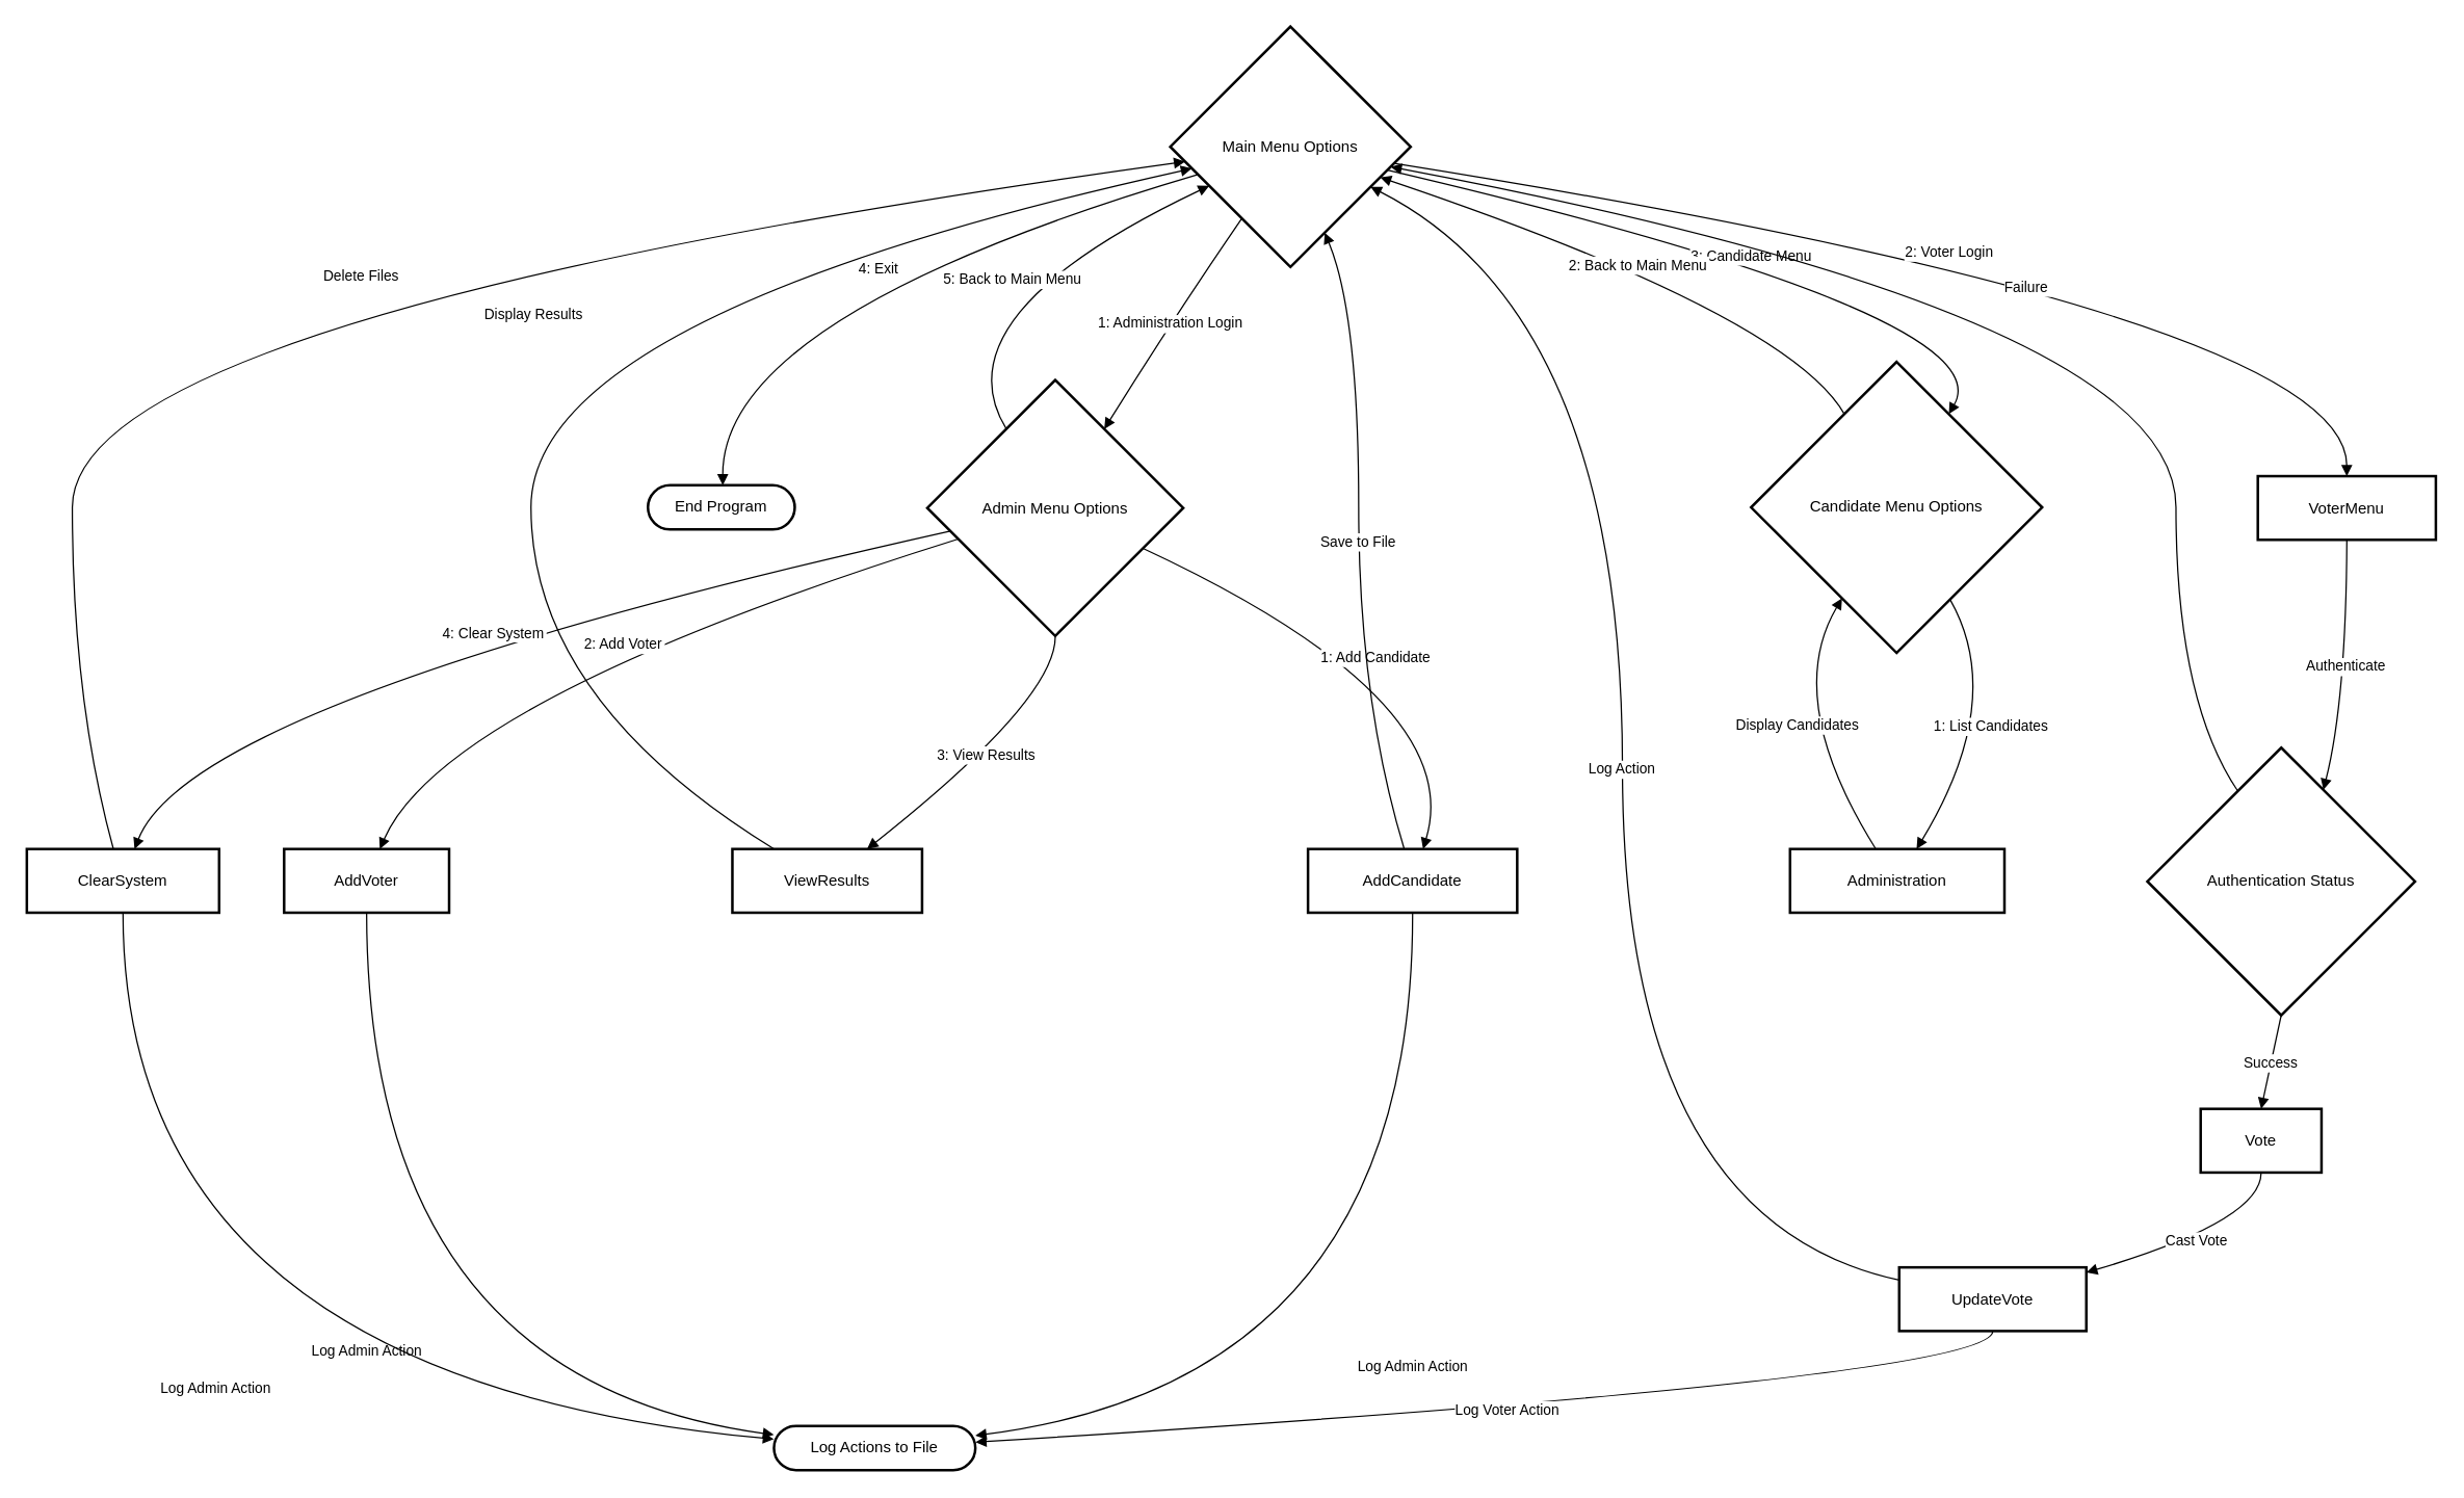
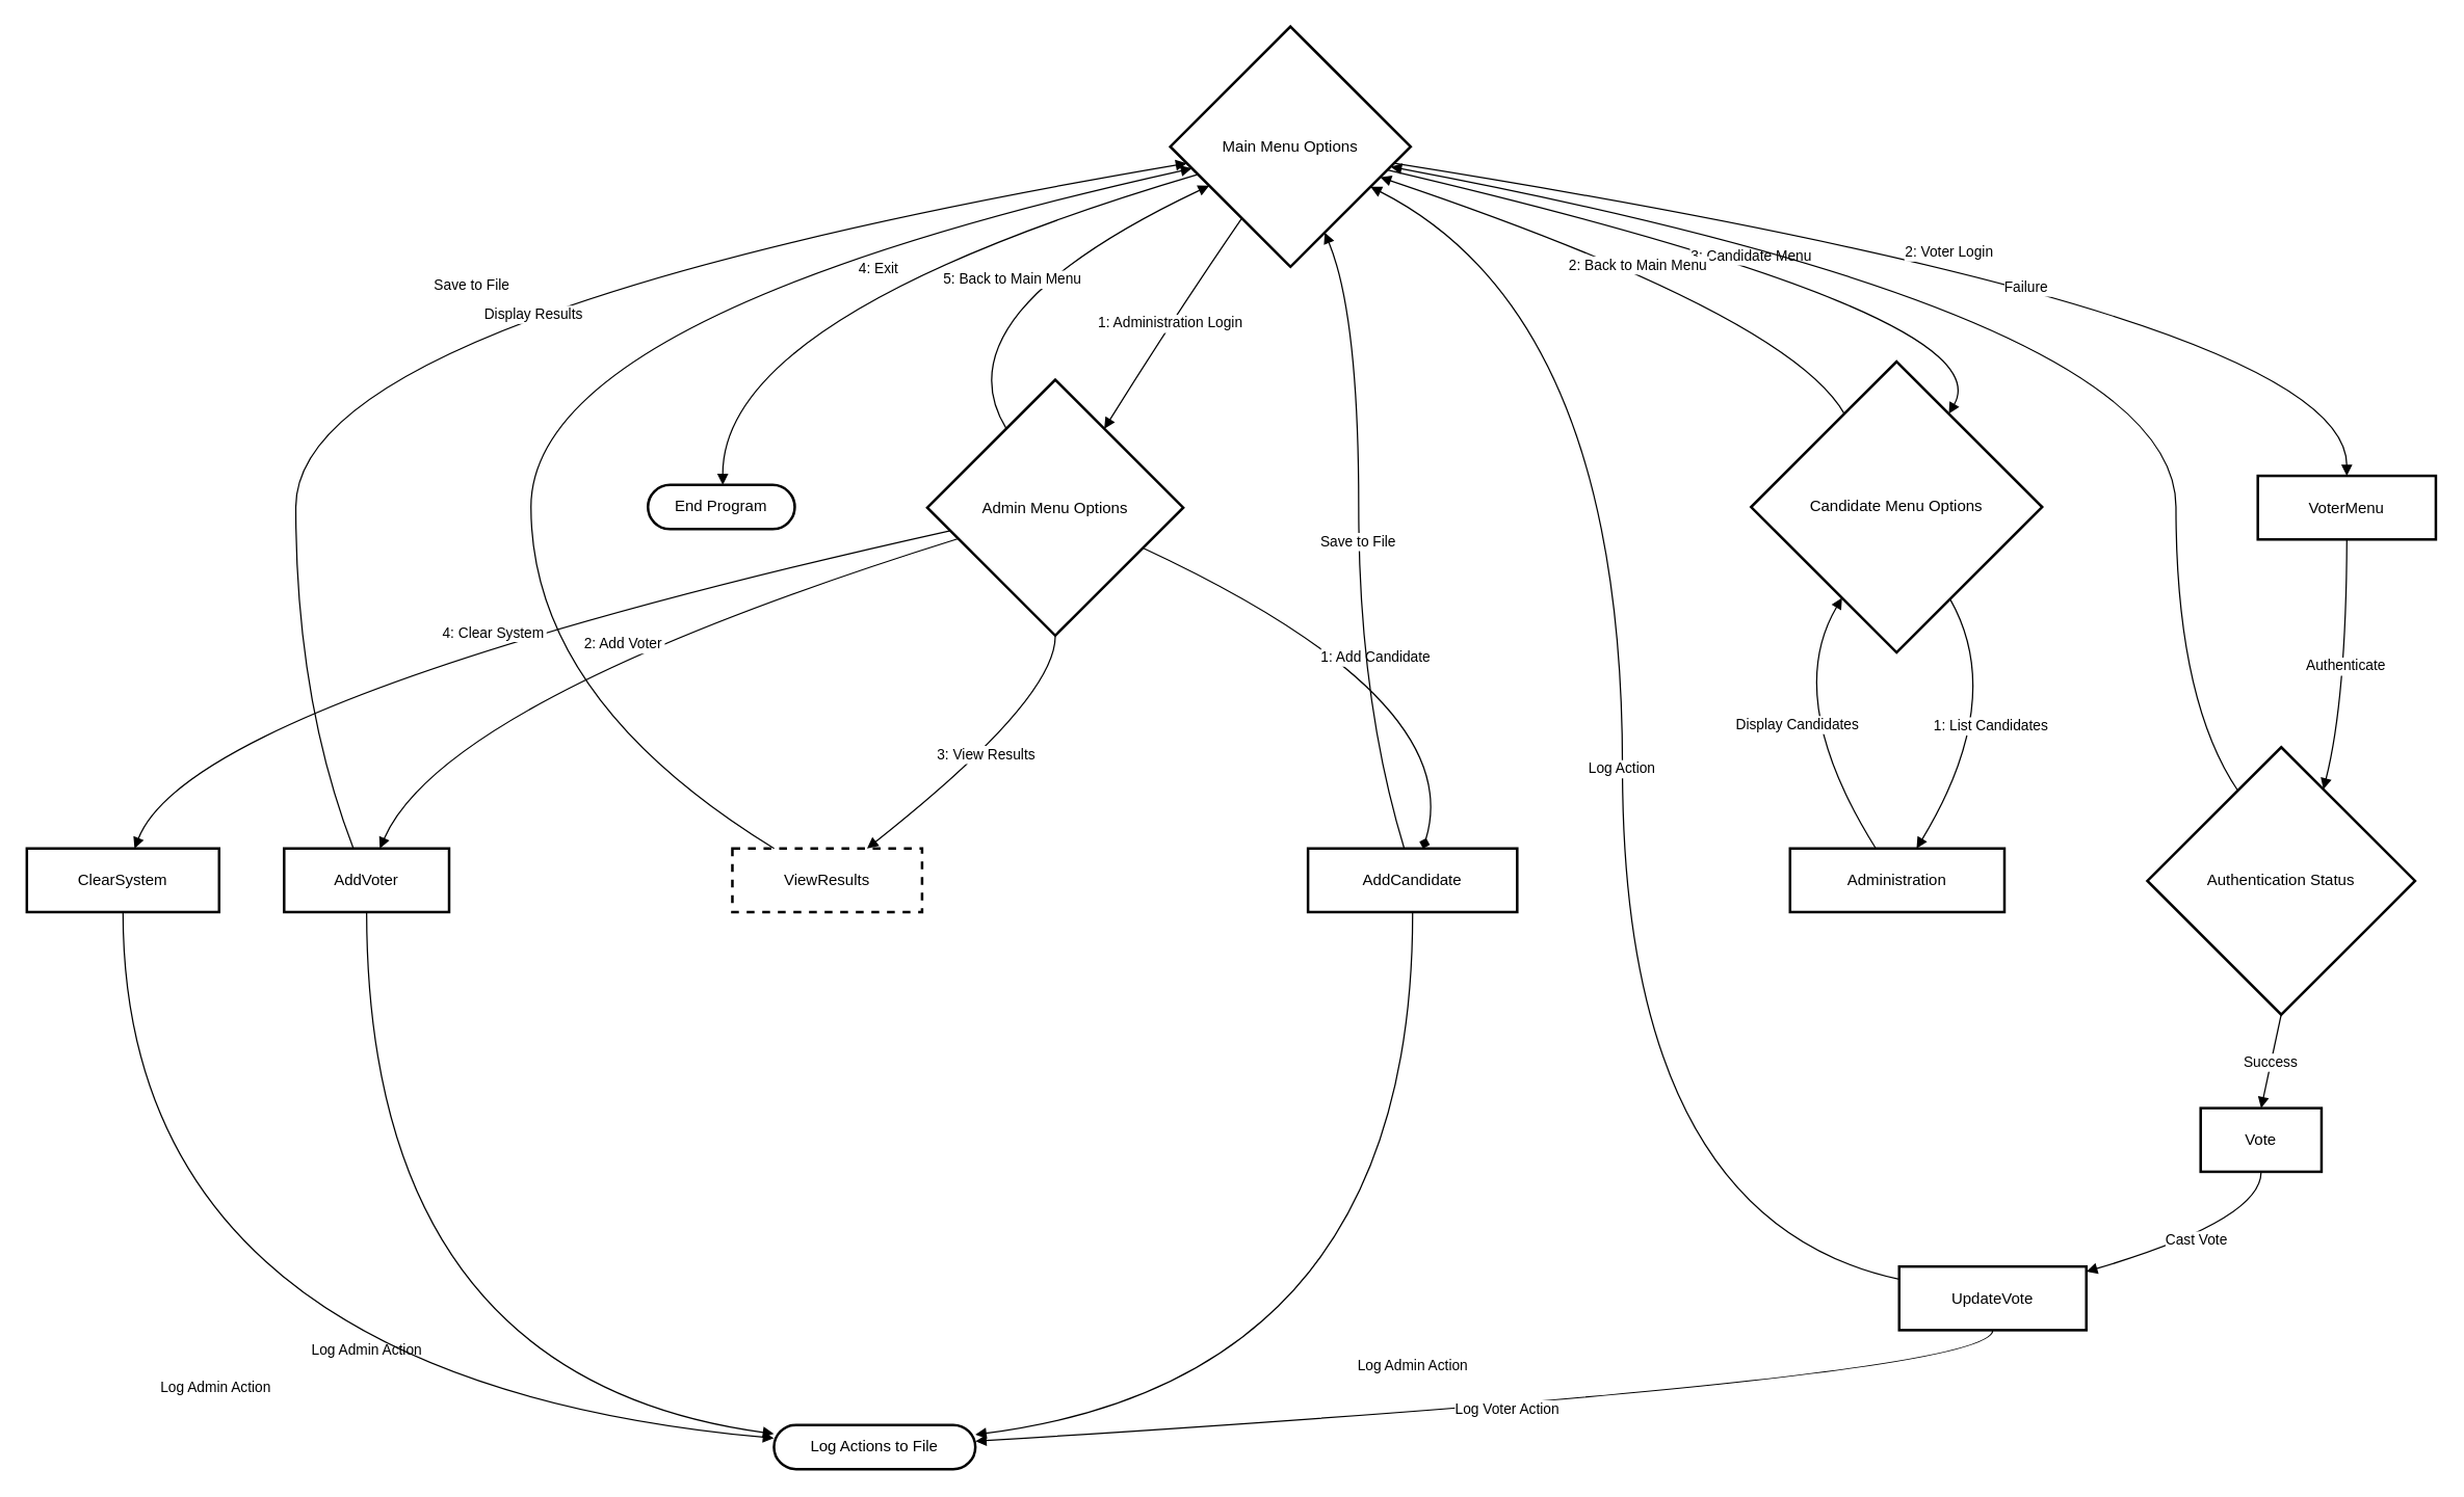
  <mxCell id="0" />
  <mxCell id="1" parent="0" />
  <mxCell id="2" value="Main Menu Options" style="rhombus;strokeWidth=2;whiteSpace=wrap;" vertex="1" parent="1"><mxGeometry x="900" y="20" width="185" height="185" as="geometry" /></mxCell>
  <mxCell id="3" value="Admin Menu Options" style="rhombus;strokeWidth=2;whiteSpace=wrap;" vertex="1" parent="1"><mxGeometry x="713" y="292" width="197" height="197" as="geometry" /></mxCell>
  <mxCell id="4" value="VoterMenu" style="whiteSpace=wrap;strokeWidth=2;" vertex="1" parent="1"><mxGeometry x="1737" y="366" width="137" height="49" as="geometry" /></mxCell>
  <mxCell id="5" value="Candidate Menu Options" style="rhombus;strokeWidth=2;whiteSpace=wrap;" vertex="1" parent="1"><mxGeometry x="1347" y="278" width="224" height="224" as="geometry" /></mxCell>
  <mxCell id="6" value="End Program" style="rounded=1;whiteSpace=wrap;arcSize=50;strokeWidth=2;" vertex="1" parent="1"><mxGeometry x="498" y="373" width="113" height="34" as="geometry" /></mxCell>
  <mxCell id="7" value="AddCandidate" style="whiteSpace=wrap;strokeWidth=2;" vertex="1" parent="1"><mxGeometry x="1006" y="653" width="161" height="49" as="geometry" /></mxCell>
  <mxCell id="8" value="AddVoter" style="whiteSpace=wrap;strokeWidth=2;" vertex="1" parent="1"><mxGeometry x="218" y="653" width="127" height="49" as="geometry" /></mxCell>
- <mxCell id="9" value="ViewResults" style="whiteSpace=wrap;strokeWidth=2;" vertex="1" parent="1"><mxGeometry x="563" y="653" width="146" height="49" as="geometry" /></mxCell>
+ <mxCell id="9" value="ViewResults" style="whiteSpace=wrap;strokeWidth=2;dashed=1;" vertex="1" parent="1"><mxGeometry x="563" y="653" width="146" height="49" as="geometry" /></mxCell>
  <mxCell id="10" value="ClearSystem" style="whiteSpace=wrap;strokeWidth=2;" vertex="1" parent="1"><mxGeometry x="20" y="653" width="148" height="49" as="geometry" /></mxCell>
  <mxCell id="11" value="Authentication Status" style="rhombus;strokeWidth=2;whiteSpace=wrap;" vertex="1" parent="1"><mxGeometry x="1652" y="575" width="206" height="206" as="geometry" /></mxCell>
  <mxCell id="12" value="Vote" style="whiteSpace=wrap;strokeWidth=2;" vertex="1" parent="1"><mxGeometry x="1693" y="853" width="93" height="49" as="geometry" /></mxCell>
  <mxCell id="13" value="UpdateVote" style="whiteSpace=wrap;strokeWidth=2;" vertex="1" parent="1"><mxGeometry x="1461" y="975" width="144" height="49" as="geometry" /></mxCell>
  <mxCell id="14" value="Administration" style="whiteSpace=wrap;strokeWidth=2;" vertex="1" parent="1"><mxGeometry x="1377" y="653" width="165" height="49" as="geometry" /></mxCell>
  <mxCell id="15" value="Log Actions to File" style="rounded=1;whiteSpace=wrap;arcSize=50;strokeWidth=2;" vertex="1" parent="1"><mxGeometry x="595" y="1097" width="155" height="34" as="geometry" /></mxCell>
  <mxCell id="16" value="1: Administration Login" style="curved=1;startArrow=none;endArrow=block;exitX=0.16;exitY=1;entryX=0.81;entryY=0;rounded=0;" edge="1" parent="1" source="2" target="3"><mxGeometry relative="1" as="geometry"><Array as="points"><mxPoint x="904" y="242" /></Array></mxGeometry></mxCell>
  <mxCell id="17" value="2: Voter Login" style="curved=1;startArrow=none;endArrow=block;exitX=1;exitY=0.58;entryX=0.5;entryY=-0.01;rounded=0;" edge="1" parent="1" source="2" target="4"><mxGeometry relative="1" as="geometry"><Array as="points"><mxPoint x="1805" y="242" /></Array></mxGeometry></mxCell>
  <mxCell id="18" value="3: Candidate Menu" style="curved=1;startArrow=none;endArrow=block;exitX=1;exitY=0.62;entryX=0.78;entryY=0;rounded=0;" edge="1" parent="1" source="2" target="5"><mxGeometry relative="1" as="geometry"><Array as="points"><mxPoint x="1543" y="242" /></Array></mxGeometry></mxCell>
  <mxCell id="19" value="4: Exit" style="curved=1;startArrow=none;endArrow=block;exitX=0;exitY=0.65;entryX=0.51;entryY=0;rounded=0;" edge="1" parent="1" source="2" target="6"><mxGeometry relative="1" as="geometry"><Array as="points"><mxPoint x="555" y="242" /></Array></mxGeometry></mxCell>
- <mxCell id="20" value="1: Add Candidate" style="curved=1;startArrow=none;endArrow=block;exitX=1;exitY=0.73;entryX=0.55;entryY=0;rounded=0;" edge="1" parent="1" source="3" target="7"><mxGeometry relative="1" as="geometry"><Array as="points"><mxPoint x="1129" y="538" /></Array></mxGeometry></mxCell>
+ <mxCell id="20" value="1: Add Candidate" style="curved=1;startArrow=none;endArrow=diamond;exitX=1;exitY=0.73;entryX=0.55;entryY=0;rounded=0;" edge="1" parent="1" source="3" target="7"><mxGeometry relative="1" as="geometry"><Array as="points"><mxPoint x="1129" y="538" /></Array></mxGeometry></mxCell>
  <mxCell id="21" value="2: Add Voter" style="curved=1;startArrow=none;endArrow=block;exitX=0;exitY=0.66;entryX=0.58;entryY=0;rounded=0;" edge="1" parent="1" source="3" target="8"><mxGeometry relative="1" as="geometry"><Array as="points"><mxPoint x="342" y="538" /></Array></mxGeometry></mxCell>
  <mxCell id="22" value="3: View Results" style="curved=1;startArrow=none;endArrow=block;exitX=0.5;exitY=1;entryX=0.71;entryY=0;rounded=0;" edge="1" parent="1" source="3" target="9"><mxGeometry relative="1" as="geometry"><Array as="points"><mxPoint x="812" y="538" /></Array></mxGeometry></mxCell>
  <mxCell id="23" value="4: Clear System" style="curved=1;startArrow=none;endArrow=block;exitX=0;exitY=0.61;entryX=0.56;entryY=0;rounded=0;" edge="1" parent="1" source="3" target="10"><mxGeometry relative="1" as="geometry"><Array as="points"><mxPoint x="148" y="538" /></Array></mxGeometry></mxCell>
  <mxCell id="24" value="5: Back to Main Menu" style="curved=1;startArrow=none;endArrow=block;exitX=0.19;exitY=0;entryX=0;entryY=0.74;rounded=0;" edge="1" parent="1" source="3" target="2"><mxGeometry relative="1" as="geometry"><Array as="points"><mxPoint x="720" y="242" /></Array></mxGeometry></mxCell>
  <mxCell id="25" value="Authenticate" style="curved=1;startArrow=none;endArrow=block;exitX=0.5;exitY=0.99;entryX=0.73;entryY=0;rounded=0;" edge="1" parent="1" source="4" target="11"><mxGeometry relative="1" as="geometry"><Array as="points"><mxPoint x="1805" y="538" /></Array></mxGeometry></mxCell>
  <mxCell id="26" value="Success" style="curved=1;startArrow=none;endArrow=block;exitX=0.5;exitY=1;entryX=0.5;entryY=0.01;rounded=0;" edge="1" parent="1" source="11" target="12"><mxGeometry relative="1" as="geometry"><Array as="points" /></mxGeometry></mxCell>
  <mxCell id="27" value="Failure" style="curved=1;startArrow=none;endArrow=block;exitX=0.26;exitY=0;entryX=1;entryY=0.6;rounded=0;" edge="1" parent="1" source="11" target="2"><mxGeometry relative="1" as="geometry"><Array as="points"><mxPoint x="1674" y="538" /><mxPoint x="1674" y="242" /></Array></mxGeometry></mxCell>
  <mxCell id="28" value="Cast Vote" style="curved=1;startArrow=none;endArrow=block;exitX=0.5;exitY=1.01;entryX=1;entryY=0.08;rounded=0;" edge="1" parent="1" source="12" target="13"><mxGeometry relative="1" as="geometry"><Array as="points"><mxPoint x="1740" y="939" /></Array></mxGeometry></mxCell>
  <mxCell id="29" value="Log Action" style="curved=1;startArrow=none;endArrow=block;exitX=0;exitY=0.2;entryX=1;entryY=0.75;rounded=0;" edge="1" parent="1" source="13" target="2"><mxGeometry relative="1" as="geometry"><Array as="points"><mxPoint x="1248" y="939" /><mxPoint x="1248" y="242" /></Array></mxGeometry></mxCell>
  <mxCell id="30" value="1: List Candidates" style="curved=1;startArrow=none;endArrow=block;exitX=0.79;exitY=1;entryX=0.59;entryY=0;rounded=0;" edge="1" parent="1" source="5" target="14"><mxGeometry relative="1" as="geometry"><Array as="points"><mxPoint x="1544" y="538" /></Array></mxGeometry></mxCell>
  <mxCell id="31" value="2: Back to Main Menu" style="curved=1;startArrow=none;endArrow=block;exitX=0.22;exitY=0;entryX=1;entryY=0.67;rounded=0;" edge="1" parent="1" source="5" target="2"><mxGeometry relative="1" as="geometry"><Array as="points"><mxPoint x="1375" y="242" /></Array></mxGeometry></mxCell>
  <mxCell id="32" value="Save to File" style="curved=1;startArrow=none;endArrow=block;exitX=0.46;exitY=0;entryX=0.7;entryY=1;rounded=0;" edge="1" parent="1" source="7" target="2"><mxGeometry relative="1" as="geometry"><Array as="points"><mxPoint x="1045" y="538" /><mxPoint x="1045" y="242" /></Array></mxGeometry></mxCell>
+ <mxCell id="33" value="Save to File" style="curved=1;startArrow=none;endArrow=block;exitX=0.42;exitY=0;entryX=0;entryY=0.58;rounded=0;" edge="1" parent="1" source="8" target="2"><mxGeometry relative="1" as="geometry"><Array as="points"><mxPoint x="227" y="538" /><mxPoint x="227" y="242" /></Array></mxGeometry></mxCell>
  <mxCell id="34" value="Display Results" style="curved=1;startArrow=none;endArrow=block;exitX=0.22;exitY=0;entryX=0;entryY=0.61;rounded=0;" edge="1" parent="1" source="9" target="2"><mxGeometry relative="1" as="geometry"><Array as="points"><mxPoint x="408" y="538" /><mxPoint x="408" y="242" /></Array></mxGeometry></mxCell>
- <mxCell id="35" value="Delete Files" style="curved=1;startArrow=none;endArrow=block;exitX=0.45;exitY=0;entryX=0;entryY=0.57;rounded=0;" edge="1" parent="1" source="10" target="2"><mxGeometry relative="1" as="geometry"><Array as="points"><mxPoint x="55" y="538" /><mxPoint x="55" y="242" /></Array></mxGeometry></mxCell>
  <mxCell id="36" value="Display Candidates" style="curved=1;startArrow=none;endArrow=block;exitX=0.4;exitY=0;entryX=0.2;entryY=1;rounded=0;" edge="1" parent="1" source="14" target="5"><mxGeometry relative="1" as="geometry"><Array as="points"><mxPoint x="1371" y="538" /></Array></mxGeometry></mxCell>
  <mxCell id="37" value="Log Voter Action" style="curved=1;startArrow=none;endArrow=block;exitX=0.5;exitY=1.01;entryX=1;entryY=0.37;rounded=0;" edge="1" parent="1" source="13" target="15"><mxGeometry relative="1" as="geometry"><Array as="points"><mxPoint x="1533" y="1061" /></Array></mxGeometry></mxCell>
  <mxCell id="38" value="Log Admin Action" style="curved=1;startArrow=none;endArrow=block;exitX=0.5;exitY=1;entryX=1;entryY=0.22;rounded=0;" edge="1" parent="1" source="7" target="15"><mxGeometry relative="1" as="geometry"><Array as="points"><mxPoint x="1087" y="1061" /></Array></mxGeometry></mxCell>
  <mxCell id="39" value="Log Admin Action" style="curved=1;startArrow=none;endArrow=block;exitX=0.5;exitY=1;entryX=0;entryY=0.2;rounded=0;" edge="1" parent="1" source="8" target="15"><mxGeometry relative="1" as="geometry"><Array as="points"><mxPoint x="282" y="1061" /></Array></mxGeometry></mxCell>
  <mxCell id="40" value="Log Admin Action" style="curved=1;startArrow=none;endArrow=block;exitX=0.5;exitY=1;entryX=0;entryY=0.3;rounded=0;" edge="1" parent="1" source="10" target="15"><mxGeometry relative="1" as="geometry"><Array as="points"><mxPoint x="94" y="1061" /></Array></mxGeometry></mxCell>
